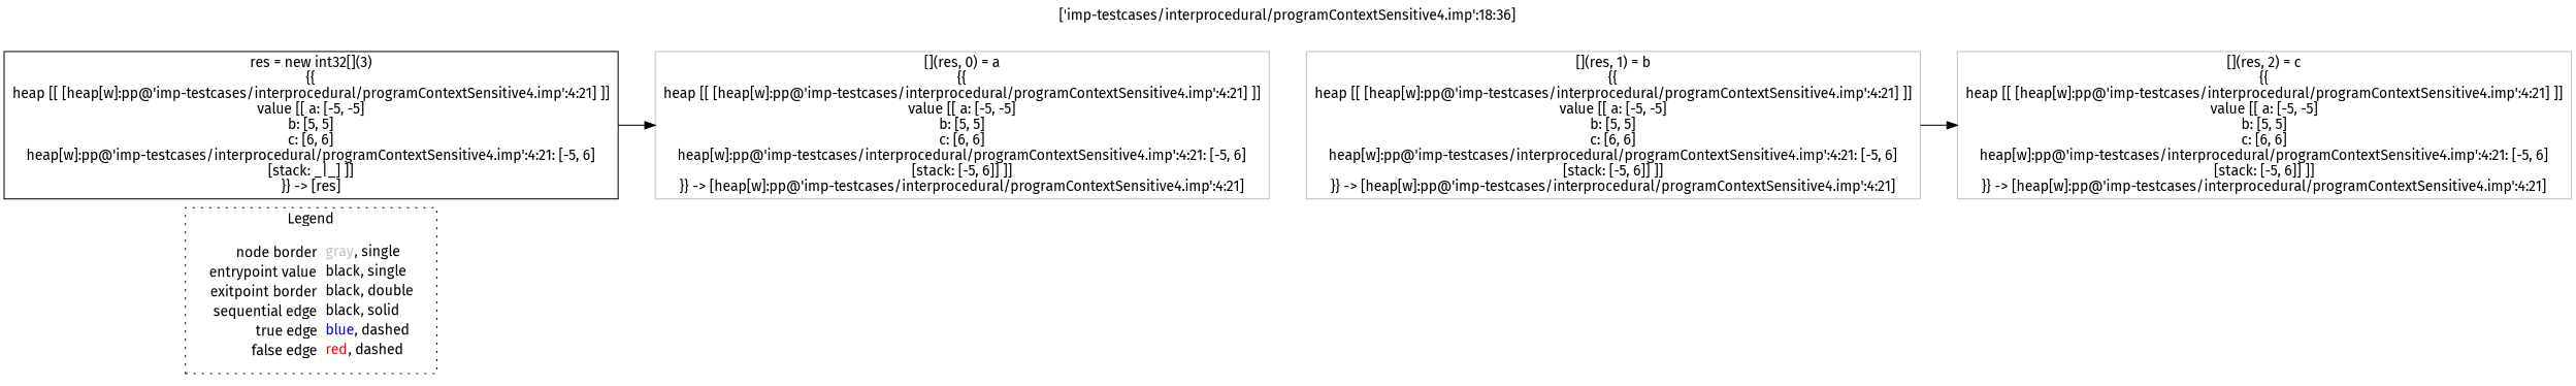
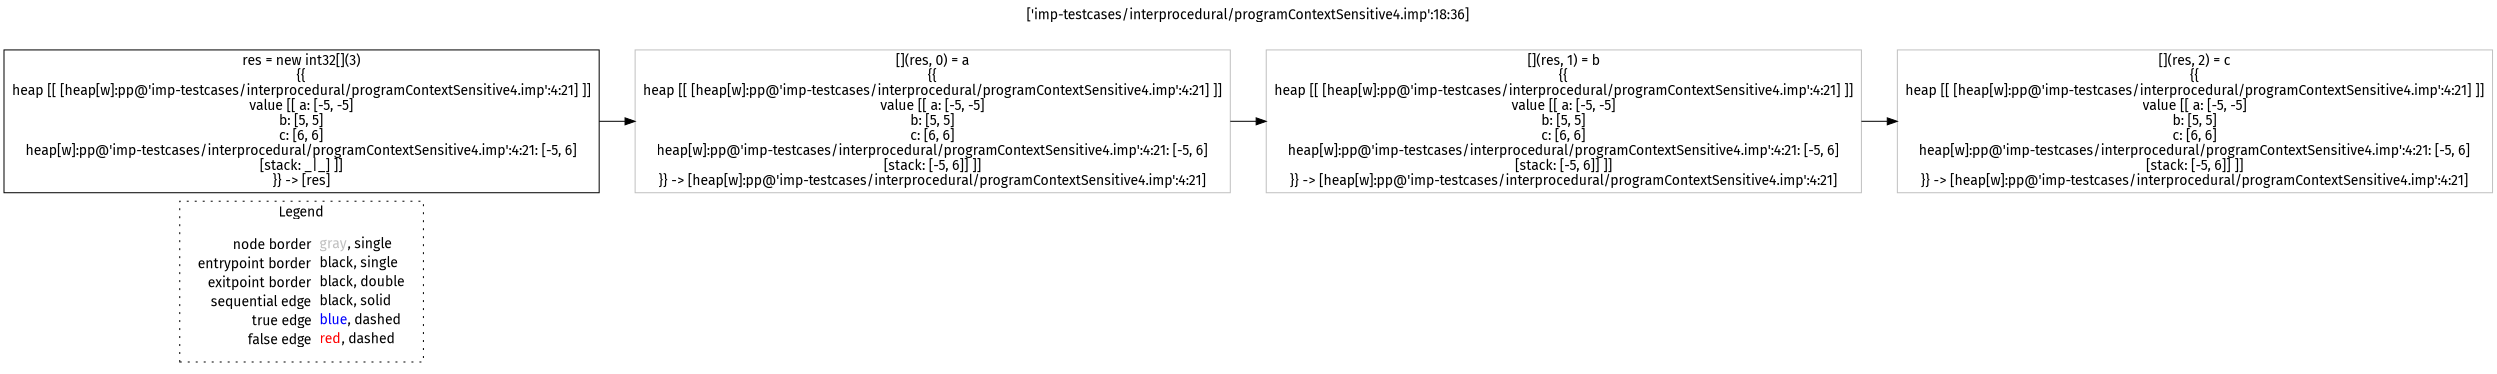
  digraph {
    fontname="Fira Sans"
    label="['imp-testcases/interprocedural/programContextSensitive4.imp':18:36]"
    labelloc=t
    rankdir=LR
    node [fontname="Fira Sans" shape=rect color=gray]
    edge [color=black fontname="Fira Sans"]
-   n1 [label=<<table border="0" cellpadding="2" cellspacing="0" cellborder="0"><tr><td align="right">node border&nbsp;</td><td align="left"><font color="gray">gray</font>, single</td></tr><tr><td align="right">entrypoint value&nbsp;</td><td align="left"><font color="black">black</font>, single</td></tr><tr><td align="right">exitpoint border&nbsp;</td><td align="left"><font color="black">black</font>, double</td></tr><tr><td align="right">sequential edge&nbsp;</td><td align="left"><font color="black">black</font>, solid</td></tr><tr><td align="right">true edge&nbsp;</td><td align="left"><font color="blue">blue</font>, dashed</td></tr><tr><td align="right">false edge&nbsp;</td><td align="left"><font color="red">red</font>, dashed</td></tr></table>> shape=plaintext color=""]
+   n1 [label=<<table border="0" cellpadding="2" cellspacing="0" cellborder="0"><tr><td align="right">node border&nbsp;</td><td align="left"><font color="gray">gray</font>, single</td></tr><tr><td align="right">entrypoint border&nbsp;</td><td align="left"><font color="black">black</font>, single</td></tr><tr><td align="right">exitpoint border&nbsp;</td><td align="left"><font color="black">black</font>, double</td></tr><tr><td align="right">sequential edge&nbsp;</td><td align="left"><font color="black">black</font>, solid</td></tr><tr><td align="right">true edge&nbsp;</td><td align="left"><font color="blue">blue</font>, dashed</td></tr><tr><td align="right">false edge&nbsp;</td><td align="left"><font color="red">red</font>, dashed</td></tr></table>> shape=plaintext color=""]
    n2 [color=black label=<res = new int32[](3)<BR/>{{<BR/>heap [[ [heap[w]:pp@'imp-testcases/interprocedural/programContextSensitive4.imp':4:21] ]]<BR/>value [[ a: [-5, -5]<BR/>b: [5, 5]<BR/>c: [6, 6]<BR/>heap[w]:pp@'imp-testcases/interprocedural/programContextSensitive4.imp':4:21: [-5, 6]<BR/>[stack: _|_] ]]<BR/>}} -&gt; [res]>]
    n3 [label=<[](res, 0) = a<BR/>{{<BR/>heap [[ [heap[w]:pp@'imp-testcases/interprocedural/programContextSensitive4.imp':4:21] ]]<BR/>value [[ a: [-5, -5]<BR/>b: [5, 5]<BR/>c: [6, 6]<BR/>heap[w]:pp@'imp-testcases/interprocedural/programContextSensitive4.imp':4:21: [-5, 6]<BR/>[stack: [-5, 6]] ]]<BR/>}} -&gt; [heap[w]:pp@'imp-testcases/interprocedural/programContextSensitive4.imp':4:21]>]
    n4 [label=<[](res, 1) = b<BR/>{{<BR/>heap [[ [heap[w]:pp@'imp-testcases/interprocedural/programContextSensitive4.imp':4:21] ]]<BR/>value [[ a: [-5, -5]<BR/>b: [5, 5]<BR/>c: [6, 6]<BR/>heap[w]:pp@'imp-testcases/interprocedural/programContextSensitive4.imp':4:21: [-5, 6]<BR/>[stack: [-5, 6]] ]]<BR/>}} -&gt; [heap[w]:pp@'imp-testcases/interprocedural/programContextSensitive4.imp':4:21]>]
    n5 [label=<[](res, 2) = c<BR/>{{<BR/>heap [[ [heap[w]:pp@'imp-testcases/interprocedural/programContextSensitive4.imp':4:21] ]]<BR/>value [[ a: [-5, -5]<BR/>b: [5, 5]<BR/>c: [6, 6]<BR/>heap[w]:pp@'imp-testcases/interprocedural/programContextSensitive4.imp':4:21: [-5, 6]<BR/>[stack: [-5, 6]] ]]<BR/>}} -&gt; [heap[w]:pp@'imp-testcases/interprocedural/programContextSensitive4.imp':4:21]>]
    subgraph cluster_1 {
      label=Legend
      style=dotted
      n1
    }
    n2 -> n3
+   n3 -> n4
    n4 -> n5
  }
